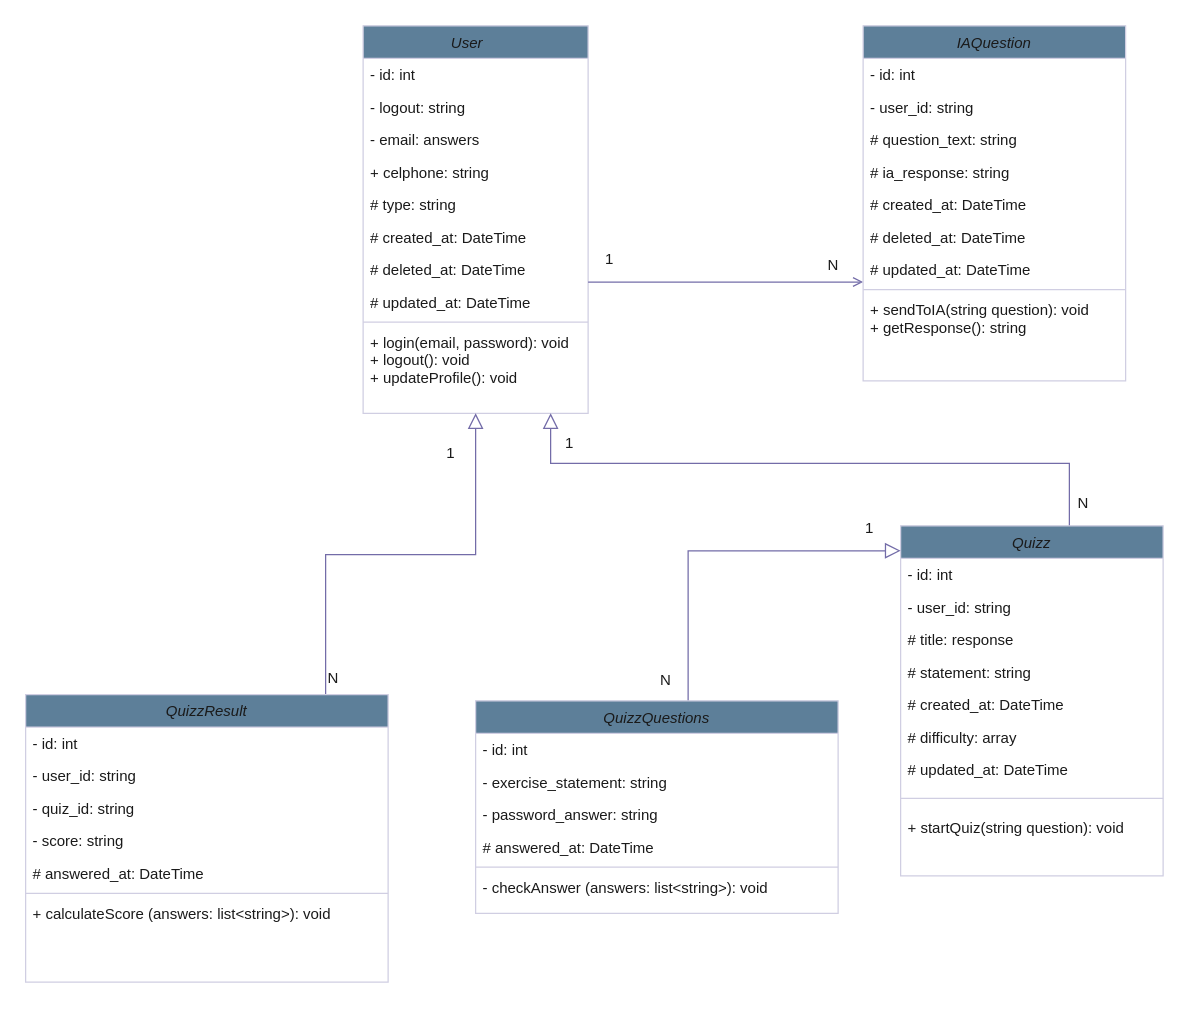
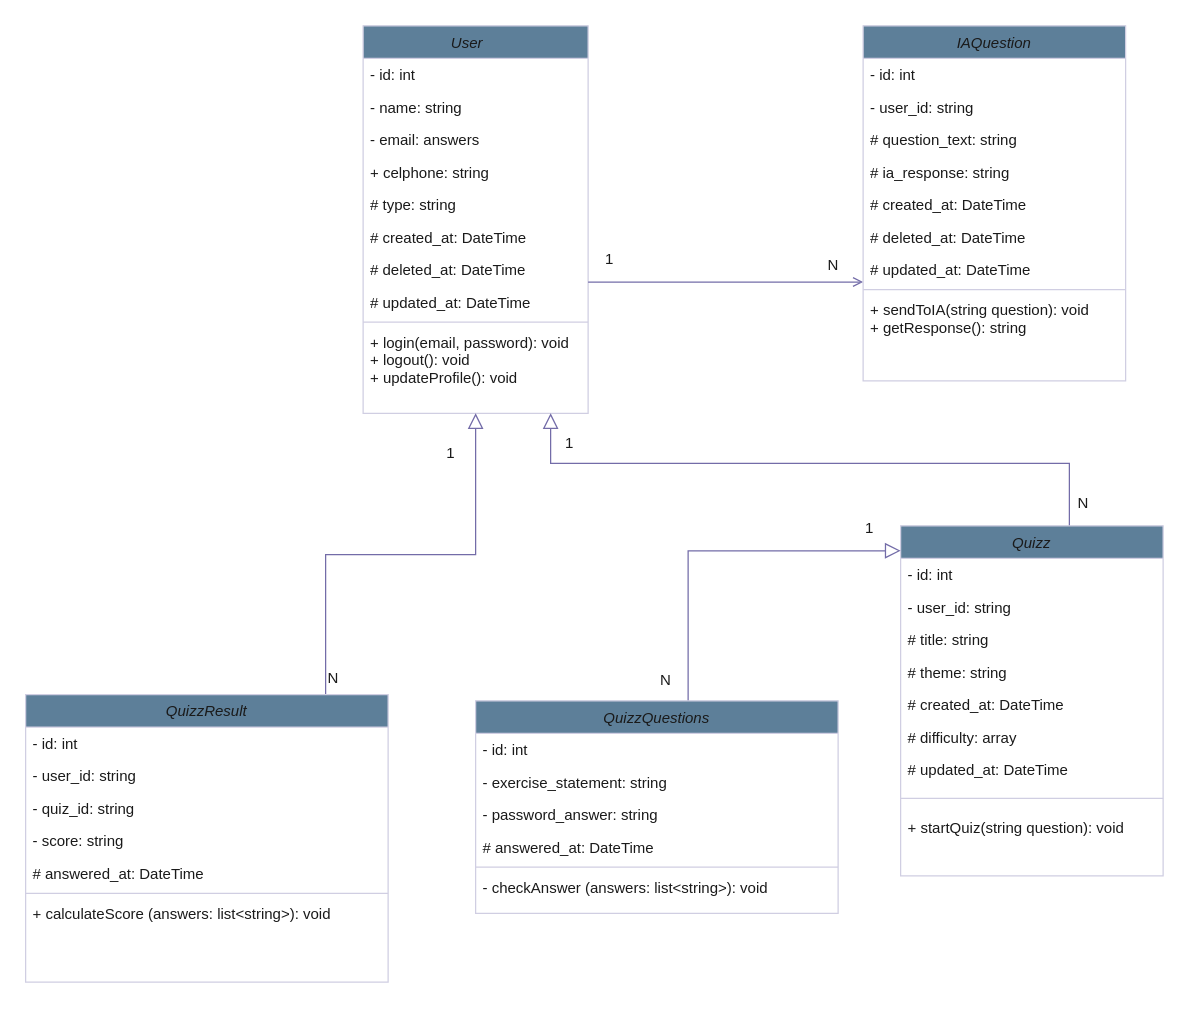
  <mxCell id="0" />
  <mxCell id="1" parent="0" />
  <mxCell id="2" value="User    " style="swimlane;fontStyle=2;align=center;verticalAlign=top;childLayout=stackLayout;horizontal=1;startSize=26;horizontalStack=0;resizeParent=1;resizeLast=0;collapsible=1;marginBottom=0;rounded=0;shadow=0;strokeWidth=1;labelBackgroundColor=none;fillColor=#5D7F99;strokeColor=#D0CEE2;fontColor=#1A1A1A;" parent="1" vertex="1"><mxGeometry x="290" y="20" width="180" height="310" as="geometry"><mxRectangle x="230" y="140" width="160" height="26" as="alternateBounds" /></mxGeometry></mxCell>
  <mxCell id="3" value="- id: int" style="text;align=left;verticalAlign=top;spacingLeft=4;spacingRight=4;overflow=hidden;rotatable=0;points=[[0,0.5],[1,0.5]];portConstraint=eastwest;labelBackgroundColor=none;fontColor=#1A1A1A;" parent="2" vertex="1"><mxGeometry y="26" width="180" height="26" as="geometry" /></mxCell>
- <mxCell id="4" value="- logout: string" style="text;align=left;verticalAlign=top;spacingLeft=4;spacingRight=4;overflow=hidden;rotatable=0;points=[[0,0.5],[1,0.5]];portConstraint=eastwest;rounded=0;shadow=0;html=0;labelBackgroundColor=none;fontColor=#1A1A1A;" vertex="1" parent="2"><mxGeometry y="52" width="180" height="26" as="geometry" /></mxCell>
+ <mxCell id="4" value="- name: string" style="text;align=left;verticalAlign=top;spacingLeft=4;spacingRight=4;overflow=hidden;rotatable=0;points=[[0,0.5],[1,0.5]];portConstraint=eastwest;rounded=0;shadow=0;html=0;labelBackgroundColor=none;fontColor=#1A1A1A;" vertex="1" parent="2"><mxGeometry y="52" width="180" height="26" as="geometry" /></mxCell>
  <mxCell id="5" value="- email: answers" style="text;align=left;verticalAlign=top;spacingLeft=4;spacingRight=4;overflow=hidden;rotatable=0;points=[[0,0.5],[1,0.5]];portConstraint=eastwest;rounded=0;shadow=0;html=0;labelBackgroundColor=none;fontColor=#1A1A1A;" parent="2" vertex="1"><mxGeometry y="78" width="180" height="26" as="geometry" /></mxCell>
  <mxCell id="6" value="+ celphone: string" style="text;align=left;verticalAlign=top;spacingLeft=4;spacingRight=4;overflow=hidden;rotatable=0;points=[[0,0.5],[1,0.5]];portConstraint=eastwest;rounded=0;shadow=0;html=0;labelBackgroundColor=none;fontColor=#1A1A1A;" parent="2" vertex="1"><mxGeometry y="104" width="180" height="26" as="geometry" /></mxCell>
  <mxCell id="7" value="# type: string" style="text;align=left;verticalAlign=top;spacingLeft=4;spacingRight=4;overflow=hidden;rotatable=0;points=[[0,0.5],[1,0.5]];portConstraint=eastwest;rounded=0;shadow=0;html=0;labelBackgroundColor=none;fontColor=#1A1A1A;" vertex="1" parent="2"><mxGeometry y="130" width="180" height="26" as="geometry" /></mxCell>
  <mxCell id="8" value="# created_at: DateTime" style="text;align=left;verticalAlign=top;spacingLeft=4;spacingRight=4;overflow=hidden;rotatable=0;points=[[0,0.5],[1,0.5]];portConstraint=eastwest;rounded=0;shadow=0;html=0;labelBackgroundColor=none;fontColor=#1A1A1A;" vertex="1" parent="2"><mxGeometry y="156" width="180" height="26" as="geometry" /></mxCell>
  <mxCell id="9" value="# deleted_at: DateTime" style="text;align=left;verticalAlign=top;spacingLeft=4;spacingRight=4;overflow=hidden;rotatable=0;points=[[0,0.5],[1,0.5]];portConstraint=eastwest;rounded=0;shadow=0;html=0;labelBackgroundColor=none;fontColor=#1A1A1A;" vertex="1" parent="2"><mxGeometry y="182" width="180" height="26" as="geometry" /></mxCell>
  <mxCell id="10" value="# updated_at: DateTime" style="text;align=left;verticalAlign=top;spacingLeft=4;spacingRight=4;overflow=hidden;rotatable=0;points=[[0,0.5],[1,0.5]];portConstraint=eastwest;rounded=0;shadow=0;html=0;labelBackgroundColor=none;fontColor=#1A1A1A;" vertex="1" parent="2"><mxGeometry y="208" width="180" height="26" as="geometry" /></mxCell>
  <mxCell id="11" value="" style="line;html=1;strokeWidth=1;align=left;verticalAlign=middle;spacingTop=-1;spacingLeft=3;spacingRight=3;rotatable=0;labelPosition=right;points=[];portConstraint=eastwest;labelBackgroundColor=none;fillColor=#5D7F99;strokeColor=#D0CEE2;fontColor=#1A1A1A;" parent="2" vertex="1"><mxGeometry y="234" width="180" height="6" as="geometry" /></mxCell>
  <mxCell id="12" value="+ login(email, password): void&#10;+ logout(): void&#10;+ updateProfile(): void" style="text;align=left;verticalAlign=top;spacingLeft=4;spacingRight=4;overflow=hidden;rotatable=0;points=[[0,0.5],[1,0.5]];portConstraint=eastwest;labelBackgroundColor=none;fontColor=#1A1A1A;" parent="2" vertex="1"><mxGeometry y="240" width="180" height="70" as="geometry" /></mxCell>
  <mxCell id="13" value="" style="endArrow=block;endSize=10;endFill=0;shadow=0;strokeWidth=1;rounded=0;curved=0;edgeStyle=elbowEdgeStyle;elbow=vertical;labelBackgroundColor=none;strokeColor=#736CA8;fontColor=default;" parent="1" target="2" edge="1"><mxGeometry width="160" relative="1" as="geometry"><mxPoint x="260" y="555" as="sourcePoint" /><mxPoint x="410" y="173" as="targetPoint" /></mxGeometry></mxCell>
  <mxCell id="14" value="" style="endArrow=block;endSize=10;endFill=0;shadow=0;strokeWidth=1;rounded=0;curved=0;edgeStyle=elbowEdgeStyle;elbow=vertical;exitX=0.5;exitY=0;exitDx=0;exitDy=0;labelBackgroundColor=none;strokeColor=#736CA8;fontColor=default;" parent="1" edge="1"><mxGeometry width="160" relative="1" as="geometry"><mxPoint x="855" y="435" as="sourcePoint" /><mxPoint x="440" y="330" as="targetPoint" /><Array as="points"><mxPoint x="640" y="370" /></Array></mxGeometry></mxCell>
  <mxCell id="15" value="" style="endArrow=open;shadow=0;strokeWidth=1;rounded=0;curved=0;endFill=1;edgeStyle=elbowEdgeStyle;elbow=vertical;labelBackgroundColor=none;strokeColor=#736CA8;fontColor=default;" parent="1" source="2" edge="1"><mxGeometry x="0.5" y="41" relative="1" as="geometry"><mxPoint x="590" y="162" as="sourcePoint" /><mxPoint x="690" y="224.759" as="targetPoint" /><mxPoint x="-40" y="32" as="offset" /></mxGeometry></mxCell>
  <mxCell id="16" value="N" style="resizable=0;align=left;verticalAlign=bottom;labelBackgroundColor=none;fontSize=12;fillColor=#5D7F99;strokeColor=#D0CEE2;fontColor=#1A1A1A;" parent="15" connectable="0" vertex="1"><mxGeometry x="-1" relative="1" as="geometry"><mxPoint x="-210" y="325" as="offset" /></mxGeometry></mxCell>
  <mxCell id="17" value="QuizzResult" style="swimlane;fontStyle=2;align=center;verticalAlign=top;childLayout=stackLayout;horizontal=1;startSize=26;horizontalStack=0;resizeParent=1;resizeLast=0;collapsible=1;marginBottom=0;rounded=0;shadow=0;strokeWidth=1;labelBackgroundColor=none;fillColor=#5D7F99;strokeColor=#D0CEE2;fontColor=#1A1A1A;" vertex="1" parent="1"><mxGeometry x="20" y="555" width="290" height="230" as="geometry"><mxRectangle x="230" y="140" width="160" height="26" as="alternateBounds" /></mxGeometry></mxCell>
  <mxCell id="18" value="- id: int" style="text;align=left;verticalAlign=top;spacingLeft=4;spacingRight=4;overflow=hidden;rotatable=0;points=[[0,0.5],[1,0.5]];portConstraint=eastwest;labelBackgroundColor=none;fontColor=#1A1A1A;" vertex="1" parent="17"><mxGeometry y="26" width="290" height="26" as="geometry" /></mxCell>
  <mxCell id="19" value="- user_id: string" style="text;align=left;verticalAlign=top;spacingLeft=4;spacingRight=4;overflow=hidden;rotatable=0;points=[[0,0.5],[1,0.5]];portConstraint=eastwest;rounded=0;shadow=0;html=0;labelBackgroundColor=none;fontColor=#1A1A1A;" vertex="1" parent="17"><mxGeometry y="52" width="290" height="26" as="geometry" /></mxCell>
  <mxCell id="20" value="- quiz_id: string" style="text;align=left;verticalAlign=top;spacingLeft=4;spacingRight=4;overflow=hidden;rotatable=0;points=[[0,0.5],[1,0.5]];portConstraint=eastwest;rounded=0;shadow=0;html=0;labelBackgroundColor=none;fontColor=#1A1A1A;" vertex="1" parent="17"><mxGeometry y="78" width="290" height="26" as="geometry" /></mxCell>
  <mxCell id="21" value="- score: string" style="text;align=left;verticalAlign=top;spacingLeft=4;spacingRight=4;overflow=hidden;rotatable=0;points=[[0,0.5],[1,0.5]];portConstraint=eastwest;rounded=0;shadow=0;html=0;labelBackgroundColor=none;fontColor=#1A1A1A;" vertex="1" parent="17"><mxGeometry y="104" width="290" height="26" as="geometry" /></mxCell>
  <mxCell id="22" value="# answered_at: DateTime" style="text;align=left;verticalAlign=top;spacingLeft=4;spacingRight=4;overflow=hidden;rotatable=0;points=[[0,0.5],[1,0.5]];portConstraint=eastwest;rounded=0;shadow=0;html=0;labelBackgroundColor=none;fontColor=#1A1A1A;" vertex="1" parent="17"><mxGeometry y="130" width="290" height="26" as="geometry" /></mxCell>
  <mxCell id="23" value="" style="line;html=1;strokeWidth=1;align=left;verticalAlign=middle;spacingTop=-1;spacingLeft=3;spacingRight=3;rotatable=0;labelPosition=right;points=[];portConstraint=eastwest;labelBackgroundColor=none;fillColor=#5D7F99;strokeColor=#D0CEE2;fontColor=#1A1A1A;" vertex="1" parent="17"><mxGeometry y="156" width="290" height="6" as="geometry" /></mxCell>
  <mxCell id="24" value="+ calculateScore (answers: list&lt;string&gt;): void" style="text;align=left;verticalAlign=top;spacingLeft=4;spacingRight=4;overflow=hidden;rotatable=0;points=[[0,0.5],[1,0.5]];portConstraint=eastwest;labelBackgroundColor=none;fontColor=#1A1A1A;" vertex="1" parent="17"><mxGeometry y="162" width="290" height="28" as="geometry" /></mxCell>
  <mxCell id="25" value="1" style="resizable=0;align=left;verticalAlign=bottom;labelBackgroundColor=none;fontSize=12;fillColor=#5D7F99;strokeColor=#D0CEE2;fontColor=#1A1A1A;" connectable="0" vertex="1" parent="1"><mxGeometry x="355" y="370.001" as="geometry" /></mxCell>
  <mxCell id="26" value="1" style="resizable=0;align=left;verticalAlign=bottom;labelBackgroundColor=none;fontSize=12;fillColor=#5D7F99;strokeColor=#D0CEE2;fontColor=#1A1A1A;" connectable="0" vertex="1" parent="1"><mxGeometry x="390" y="380.001" as="geometry"><mxPoint x="92" y="-165" as="offset" /></mxGeometry></mxCell>
  <mxCell id="27" value="N" style="resizable=0;align=left;verticalAlign=bottom;labelBackgroundColor=none;fontSize=12;fillColor=#5D7F99;strokeColor=#D0CEE2;fontColor=#1A1A1A;" connectable="0" vertex="1" parent="1"><mxGeometry x="660" y="219.999" as="geometry" /></mxCell>
  <mxCell id="28" value="IAQuestion" style="swimlane;fontStyle=2;align=center;verticalAlign=top;childLayout=stackLayout;horizontal=1;startSize=26;horizontalStack=0;resizeParent=1;resizeLast=0;collapsible=1;marginBottom=0;rounded=0;shadow=0;strokeWidth=1;labelBackgroundColor=none;fillColor=#5D7F99;strokeColor=#D0CEE2;fontColor=#1A1A1A;" vertex="1" parent="1"><mxGeometry x="690" y="20" width="210" height="284" as="geometry"><mxRectangle x="230" y="140" width="160" height="26" as="alternateBounds" /></mxGeometry></mxCell>
  <mxCell id="29" value="- id: int" style="text;align=left;verticalAlign=top;spacingLeft=4;spacingRight=4;overflow=hidden;rotatable=0;points=[[0,0.5],[1,0.5]];portConstraint=eastwest;labelBackgroundColor=none;fontColor=#1A1A1A;" vertex="1" parent="28"><mxGeometry y="26" width="210" height="26" as="geometry" /></mxCell>
  <mxCell id="30" value="- user_id: string" style="text;align=left;verticalAlign=top;spacingLeft=4;spacingRight=4;overflow=hidden;rotatable=0;points=[[0,0.5],[1,0.5]];portConstraint=eastwest;rounded=0;shadow=0;html=0;labelBackgroundColor=none;fontColor=#1A1A1A;" vertex="1" parent="28"><mxGeometry y="52" width="210" height="26" as="geometry" /></mxCell>
  <mxCell id="31" value="# question_text: string" style="text;align=left;verticalAlign=top;spacingLeft=4;spacingRight=4;overflow=hidden;rotatable=0;points=[[0,0.5],[1,0.5]];portConstraint=eastwest;rounded=0;shadow=0;html=0;labelBackgroundColor=none;fontColor=#1A1A1A;" vertex="1" parent="28"><mxGeometry y="78" width="210" height="26" as="geometry" /></mxCell>
  <mxCell id="32" value="# ia_response: string" style="text;align=left;verticalAlign=top;spacingLeft=4;spacingRight=4;overflow=hidden;rotatable=0;points=[[0,0.5],[1,0.5]];portConstraint=eastwest;rounded=0;shadow=0;html=0;labelBackgroundColor=none;fontColor=#1A1A1A;" vertex="1" parent="28"><mxGeometry y="104" width="210" height="26" as="geometry" /></mxCell>
  <mxCell id="33" value="# created_at: DateTime" style="text;align=left;verticalAlign=top;spacingLeft=4;spacingRight=4;overflow=hidden;rotatable=0;points=[[0,0.5],[1,0.5]];portConstraint=eastwest;rounded=0;shadow=0;html=0;labelBackgroundColor=none;fontColor=#1A1A1A;" vertex="1" parent="28"><mxGeometry y="130" width="210" height="26" as="geometry" /></mxCell>
  <mxCell id="34" value="# deleted_at: DateTime" style="text;align=left;verticalAlign=top;spacingLeft=4;spacingRight=4;overflow=hidden;rotatable=0;points=[[0,0.5],[1,0.5]];portConstraint=eastwest;rounded=0;shadow=0;html=0;labelBackgroundColor=none;fontColor=#1A1A1A;" vertex="1" parent="28"><mxGeometry y="156" width="210" height="26" as="geometry" /></mxCell>
  <mxCell id="35" value="# updated_at: DateTime" style="text;align=left;verticalAlign=top;spacingLeft=4;spacingRight=4;overflow=hidden;rotatable=0;points=[[0,0.5],[1,0.5]];portConstraint=eastwest;rounded=0;shadow=0;html=0;labelBackgroundColor=none;fontColor=#1A1A1A;" vertex="1" parent="28"><mxGeometry y="182" width="210" height="26" as="geometry" /></mxCell>
  <mxCell id="36" value="" style="line;html=1;strokeWidth=1;align=left;verticalAlign=middle;spacingTop=-1;spacingLeft=3;spacingRight=3;rotatable=0;labelPosition=right;points=[];portConstraint=eastwest;labelBackgroundColor=none;fillColor=#5D7F99;strokeColor=#D0CEE2;fontColor=#1A1A1A;" vertex="1" parent="28"><mxGeometry y="208" width="210" height="6" as="geometry" /></mxCell>
  <mxCell id="37" value="+ sendToIA(string question): void&#10;+ getResponse(): string" style="text;align=left;verticalAlign=top;spacingLeft=4;spacingRight=4;overflow=hidden;rotatable=0;points=[[0,0.5],[1,0.5]];portConstraint=eastwest;labelBackgroundColor=none;fontColor=#1A1A1A;" vertex="1" parent="28"><mxGeometry y="214" width="210" height="70" as="geometry" /></mxCell>
  <mxCell id="38" value="Quizz" style="swimlane;fontStyle=2;align=center;verticalAlign=top;childLayout=stackLayout;horizontal=1;startSize=26;horizontalStack=0;resizeParent=1;resizeLast=0;collapsible=1;marginBottom=0;rounded=0;shadow=0;strokeWidth=1;labelBackgroundColor=none;fillColor=#5D7F99;strokeColor=#D0CEE2;fontColor=#1A1A1A;" vertex="1" parent="1"><mxGeometry x="720" y="420" width="210" height="280" as="geometry"><mxRectangle x="230" y="140" width="160" height="26" as="alternateBounds" /></mxGeometry></mxCell>
  <mxCell id="39" value="- id: int" style="text;align=left;verticalAlign=top;spacingLeft=4;spacingRight=4;overflow=hidden;rotatable=0;points=[[0,0.5],[1,0.5]];portConstraint=eastwest;labelBackgroundColor=none;fontColor=#1A1A1A;" vertex="1" parent="38"><mxGeometry y="26" width="210" height="26" as="geometry" /></mxCell>
  <mxCell id="40" value="- user_id: string" style="text;align=left;verticalAlign=top;spacingLeft=4;spacingRight=4;overflow=hidden;rotatable=0;points=[[0,0.5],[1,0.5]];portConstraint=eastwest;rounded=0;shadow=0;html=0;labelBackgroundColor=none;fontColor=#1A1A1A;" vertex="1" parent="38"><mxGeometry y="52" width="210" height="26" as="geometry" /></mxCell>
- <mxCell id="41" value="# title: response" style="text;align=left;verticalAlign=top;spacingLeft=4;spacingRight=4;overflow=hidden;rotatable=0;points=[[0,0.5],[1,0.5]];portConstraint=eastwest;rounded=0;shadow=0;html=0;labelBackgroundColor=none;fontColor=#1A1A1A;" vertex="1" parent="38"><mxGeometry y="78" width="210" height="26" as="geometry" /></mxCell>
- <mxCell id="42" value="# statement: string" style="text;align=left;verticalAlign=top;spacingLeft=4;spacingRight=4;overflow=hidden;rotatable=0;points=[[0,0.5],[1,0.5]];portConstraint=eastwest;rounded=0;shadow=0;html=0;labelBackgroundColor=none;fontColor=#1A1A1A;" vertex="1" parent="38"><mxGeometry y="104" width="210" height="26" as="geometry" /></mxCell>
+ <mxCell id="41" value="# title: string" style="text;align=left;verticalAlign=top;spacingLeft=4;spacingRight=4;overflow=hidden;rotatable=0;points=[[0,0.5],[1,0.5]];portConstraint=eastwest;rounded=0;shadow=0;html=0;labelBackgroundColor=none;fontColor=#1A1A1A;" vertex="1" parent="38"><mxGeometry y="78" width="210" height="26" as="geometry" /></mxCell>
+ <mxCell id="42" value="# theme: string" style="text;align=left;verticalAlign=top;spacingLeft=4;spacingRight=4;overflow=hidden;rotatable=0;points=[[0,0.5],[1,0.5]];portConstraint=eastwest;rounded=0;shadow=0;html=0;labelBackgroundColor=none;fontColor=#1A1A1A;" vertex="1" parent="38"><mxGeometry y="104" width="210" height="26" as="geometry" /></mxCell>
  <mxCell id="43" value="# created_at: DateTime" style="text;align=left;verticalAlign=top;spacingLeft=4;spacingRight=4;overflow=hidden;rotatable=0;points=[[0,0.5],[1,0.5]];portConstraint=eastwest;rounded=0;shadow=0;html=0;labelBackgroundColor=none;fontColor=#1A1A1A;" vertex="1" parent="38"><mxGeometry y="130" width="210" height="26" as="geometry" /></mxCell>
  <mxCell id="44" value="# difficulty: array" style="text;align=left;verticalAlign=top;spacingLeft=4;spacingRight=4;overflow=hidden;rotatable=0;points=[[0,0.5],[1,0.5]];portConstraint=eastwest;rounded=0;shadow=0;html=0;labelBackgroundColor=none;fontColor=#1A1A1A;" vertex="1" parent="38"><mxGeometry y="156" width="210" height="26" as="geometry" /></mxCell>
  <mxCell id="45" value="# updated_at: DateTime" style="text;align=left;verticalAlign=top;spacingLeft=4;spacingRight=4;overflow=hidden;rotatable=0;points=[[0,0.5],[1,0.5]];portConstraint=eastwest;rounded=0;shadow=0;html=0;labelBackgroundColor=none;fontColor=#1A1A1A;" vertex="1" parent="38"><mxGeometry y="182" width="210" height="26" as="geometry" /></mxCell>
  <mxCell id="46" value="" style="line;html=1;strokeWidth=1;align=left;verticalAlign=middle;spacingTop=-1;spacingLeft=3;spacingRight=3;rotatable=0;labelPosition=right;points=[];portConstraint=eastwest;labelBackgroundColor=none;fillColor=#5D7F99;strokeColor=#D0CEE2;fontColor=#1A1A1A;" vertex="1" parent="38"><mxGeometry y="208" width="210" height="20" as="geometry" /></mxCell>
  <mxCell id="47" value="+ startQuiz(string question): void&#10;" style="text;align=left;verticalAlign=top;spacingLeft=4;spacingRight=4;overflow=hidden;rotatable=0;points=[[0,0.5],[1,0.5]];portConstraint=eastwest;labelBackgroundColor=none;fontColor=#1A1A1A;" vertex="1" parent="38"><mxGeometry y="228" width="210" height="50" as="geometry" /></mxCell>
  <mxCell id="48" value="" style="endArrow=block;endSize=10;endFill=0;shadow=0;strokeWidth=1;rounded=0;curved=0;edgeStyle=elbowEdgeStyle;elbow=vertical;labelBackgroundColor=none;strokeColor=#736CA8;fontColor=default;" edge="1" parent="1"><mxGeometry width="160" relative="1" as="geometry"><mxPoint x="550" y="570" as="sourcePoint" /><mxPoint x="720" y="440" as="targetPoint" /><Array as="points"><mxPoint x="610" y="440" /></Array></mxGeometry></mxCell>
  <mxCell id="49" value="QuizzQuestions" style="swimlane;fontStyle=2;align=center;verticalAlign=top;childLayout=stackLayout;horizontal=1;startSize=26;horizontalStack=0;resizeParent=1;resizeLast=0;collapsible=1;marginBottom=0;rounded=0;shadow=0;strokeWidth=1;labelBackgroundColor=none;fillColor=#5D7F99;strokeColor=#D0CEE2;fontColor=#1A1A1A;" vertex="1" parent="1"><mxGeometry x="380" y="560" width="290" height="170" as="geometry"><mxRectangle x="230" y="140" width="160" height="26" as="alternateBounds" /></mxGeometry></mxCell>
  <mxCell id="50" value="- id: int" style="text;align=left;verticalAlign=top;spacingLeft=4;spacingRight=4;overflow=hidden;rotatable=0;points=[[0,0.5],[1,0.5]];portConstraint=eastwest;labelBackgroundColor=none;fontColor=#1A1A1A;" vertex="1" parent="49"><mxGeometry y="26" width="290" height="26" as="geometry" /></mxCell>
  <mxCell id="51" value="- exercise_statement: string" style="text;align=left;verticalAlign=top;spacingLeft=4;spacingRight=4;overflow=hidden;rotatable=0;points=[[0,0.5],[1,0.5]];portConstraint=eastwest;rounded=0;shadow=0;html=0;labelBackgroundColor=none;fontColor=#1A1A1A;" vertex="1" parent="49"><mxGeometry y="52" width="290" height="26" as="geometry" /></mxCell>
  <mxCell id="52" value="- password_answer: string" style="text;align=left;verticalAlign=top;spacingLeft=4;spacingRight=4;overflow=hidden;rotatable=0;points=[[0,0.5],[1,0.5]];portConstraint=eastwest;rounded=0;shadow=0;html=0;labelBackgroundColor=none;fontColor=#1A1A1A;" vertex="1" parent="49"><mxGeometry y="78" width="290" height="26" as="geometry" /></mxCell>
  <mxCell id="53" value="# answered_at: DateTime" style="text;align=left;verticalAlign=top;spacingLeft=4;spacingRight=4;overflow=hidden;rotatable=0;points=[[0,0.5],[1,0.5]];portConstraint=eastwest;rounded=0;shadow=0;html=0;labelBackgroundColor=none;fontColor=#1A1A1A;" vertex="1" parent="49"><mxGeometry y="104" width="290" height="26" as="geometry" /></mxCell>
  <mxCell id="54" value="" style="line;html=1;strokeWidth=1;align=left;verticalAlign=middle;spacingTop=-1;spacingLeft=3;spacingRight=3;rotatable=0;labelPosition=right;points=[];portConstraint=eastwest;labelBackgroundColor=none;fillColor=#5D7F99;strokeColor=#D0CEE2;fontColor=#1A1A1A;" vertex="1" parent="49"><mxGeometry y="130" width="290" height="6" as="geometry" /></mxCell>
  <mxCell id="55" value="- checkAnswer (answers: list&lt;string&gt;): void" style="text;align=left;verticalAlign=top;spacingLeft=4;spacingRight=4;overflow=hidden;rotatable=0;points=[[0,0.5],[1,0.5]];portConstraint=eastwest;labelBackgroundColor=none;fontColor=#1A1A1A;" vertex="1" parent="49"><mxGeometry y="136" width="290" height="28" as="geometry" /></mxCell>
  <mxCell id="56" value="1" style="text;whiteSpace=wrap;html=1;labelBackgroundColor=none;fontColor=#1A1A1A;" vertex="1" parent="1"><mxGeometry x="450" y="340" width="40" height="40" as="geometry" /></mxCell>
  <mxCell id="57" value="N" style="resizable=0;align=left;verticalAlign=bottom;labelBackgroundColor=none;fontSize=12;direction=south;fillColor=#5D7F99;strokeColor=#D0CEE2;fontColor=#1A1A1A;" connectable="0" vertex="1" parent="1"><mxGeometry x="860" y="409.999" as="geometry" /></mxCell>
  <mxCell id="58" value="N" style="resizable=0;align=left;verticalAlign=bottom;labelBackgroundColor=none;fontSize=12;direction=south;fillColor=#5D7F99;strokeColor=#D0CEE2;fontColor=#1A1A1A;" connectable="0" vertex="1" parent="1"><mxGeometry x="780" y="499.999" as="geometry"><mxPoint x="-254" y="52" as="offset" /></mxGeometry></mxCell>
  <mxCell id="59" value="1" style="resizable=0;align=left;verticalAlign=bottom;labelBackgroundColor=none;fontSize=12;direction=south;fillColor=#5D7F99;strokeColor=#D0CEE2;fontColor=#1A1A1A;" connectable="0" vertex="1" parent="1"><mxGeometry x="690" y="429.999" as="geometry" /></mxCell>
